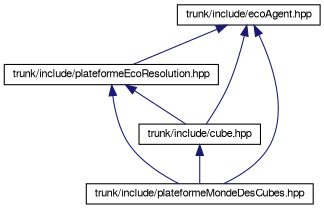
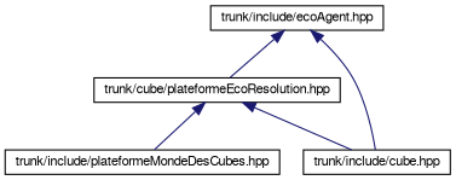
  digraph {
    node [color=black fillcolor=white fontname=FreeSans fontsize=10 shape=record style=filled]
    edge [color=midnightblue dir=back fontname=FreeSans fontsize=10 labelfontname=FreeSans labelfontsize=10 style=solid]
    n1 [height=0.2 label="trunk/include/ecoAgent.hpp" width=0.4]
-   n2 [height=0.2 label="trunk/include/plateformeEcoResolution.hpp" width=0.4]
+   n2 [height=0.2 label="trunk/cube/plateformeEcoResolution.hpp" width=0.4]
    n3 [height=0.2 label="trunk/include/plateformeMondeDesCubes.hpp" width=0.4]
    n4 [height=0.2 label="trunk/include/cube.hpp" width=0.4]
    n1 -> n2
-   n1 -> n3
    n1 -> n4
    n2 -> n3
    n2 -> n4
-   n4 -> n3
  }
